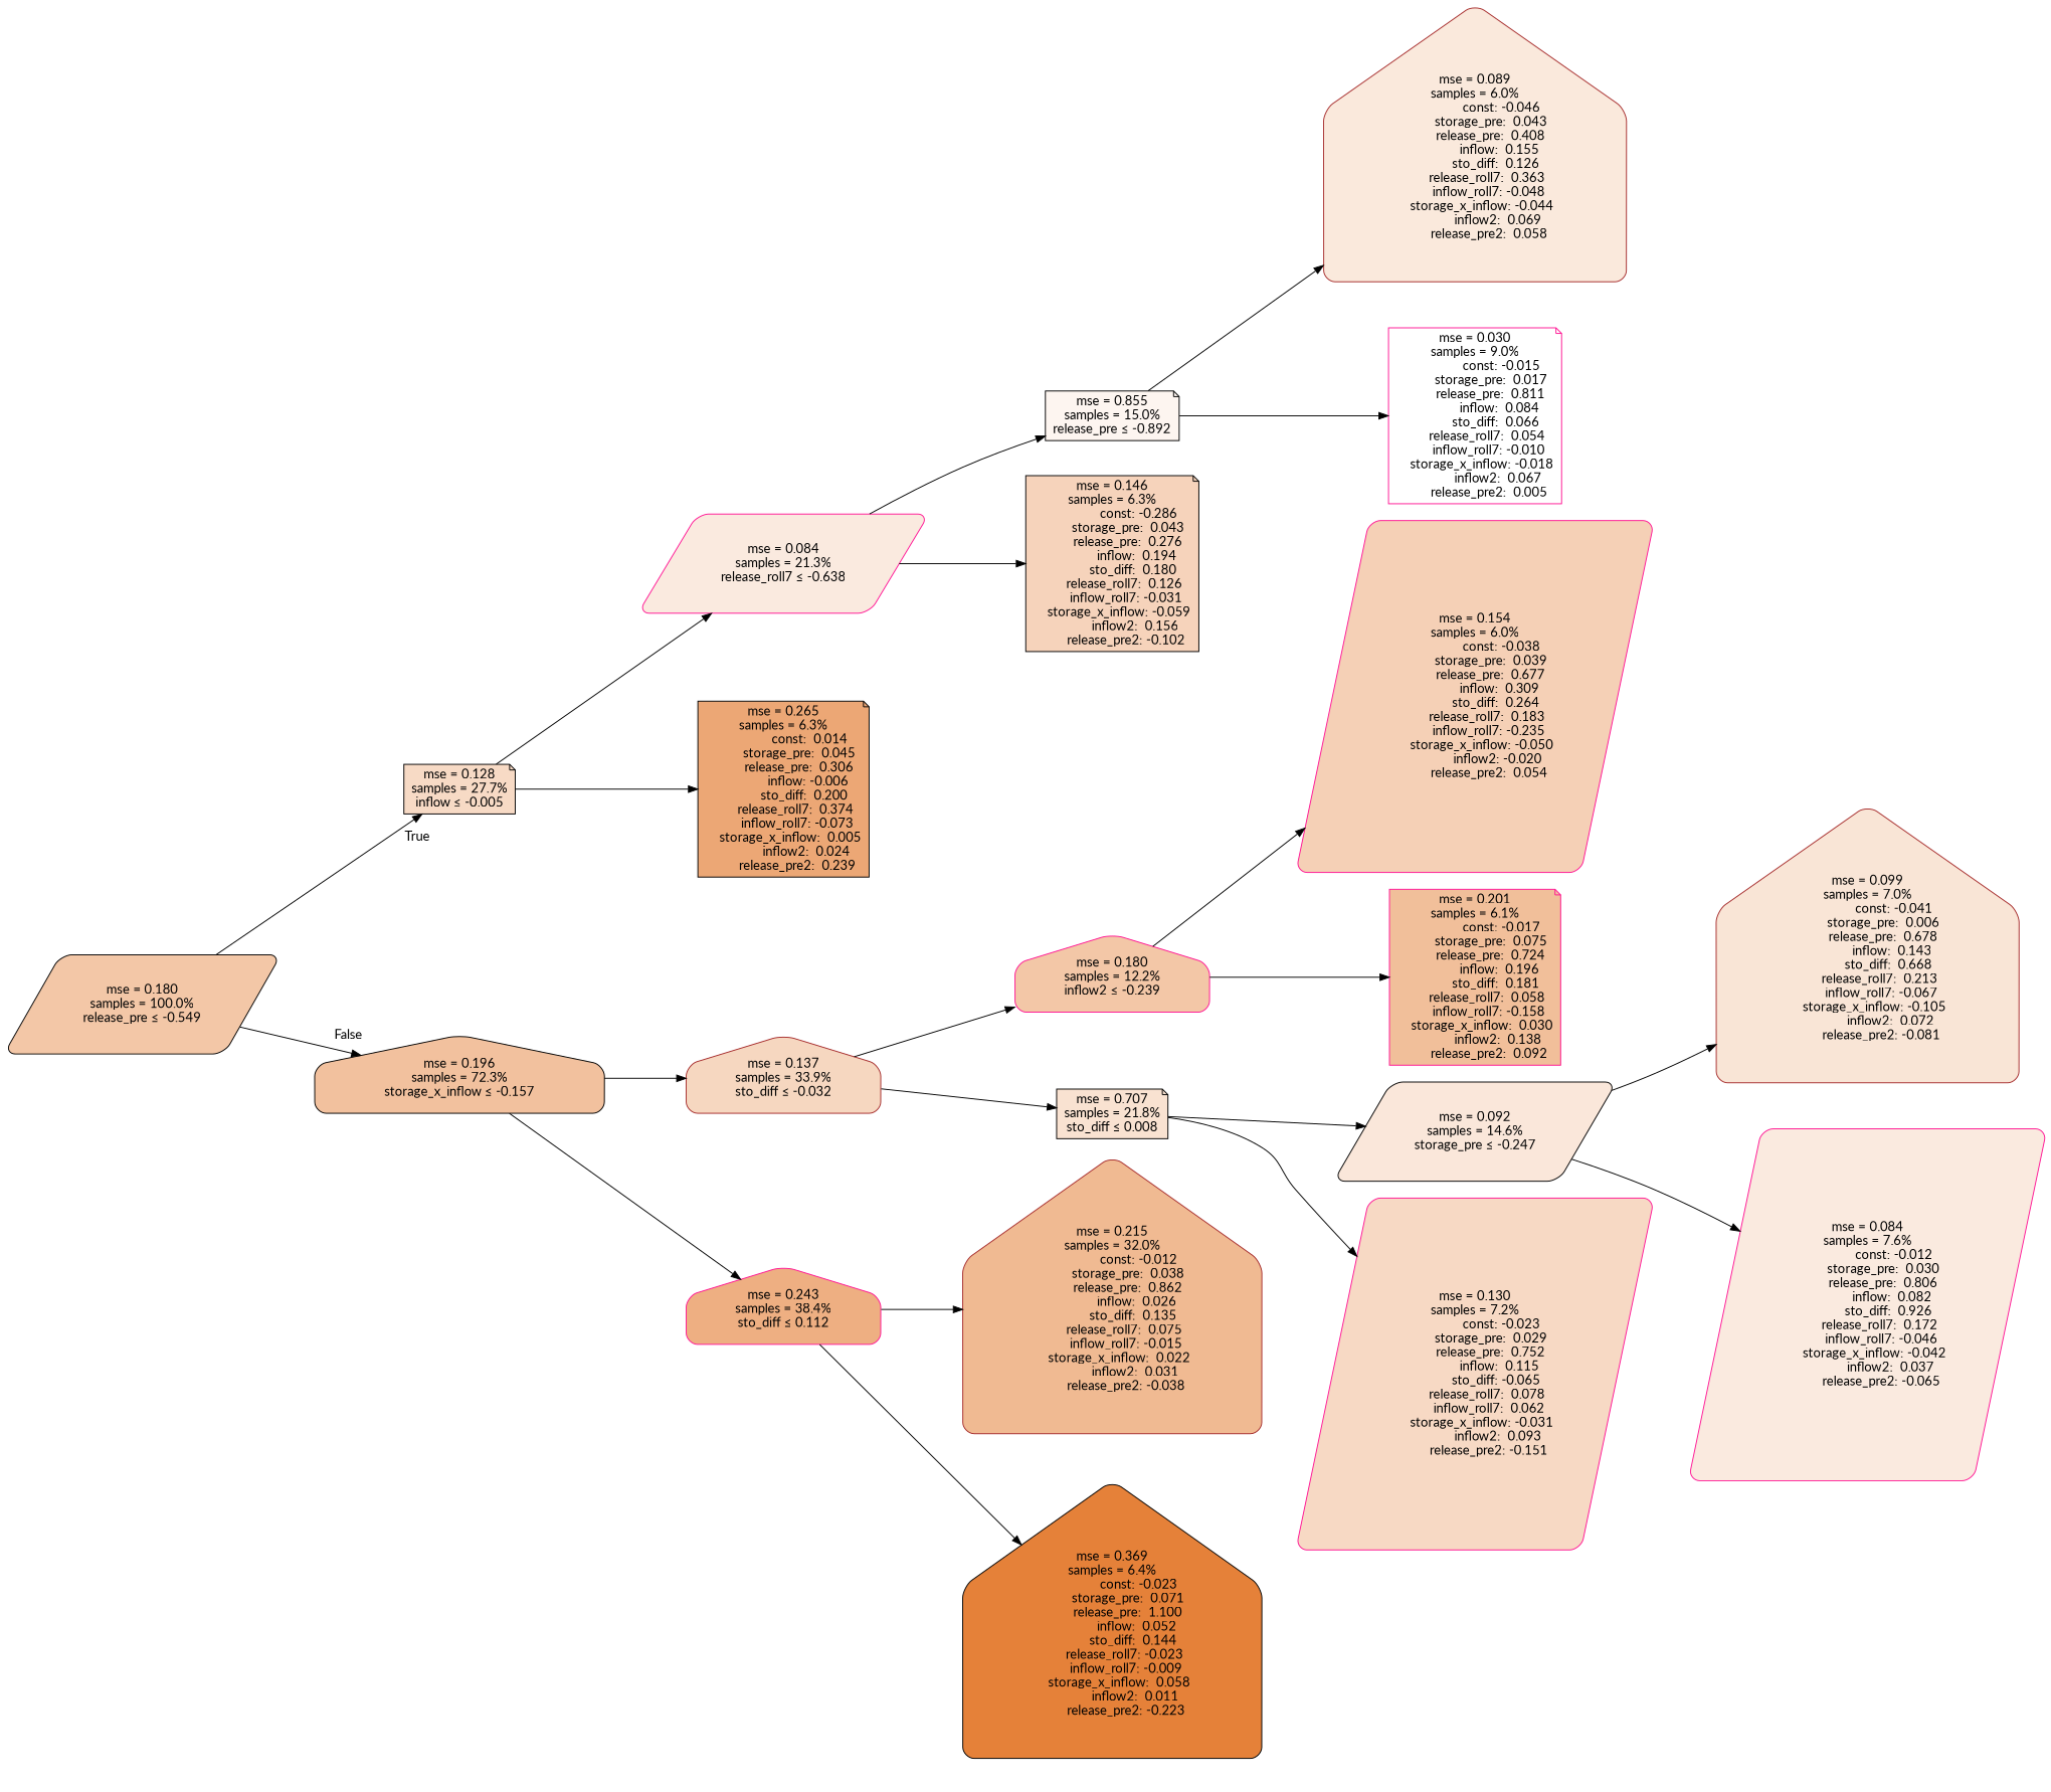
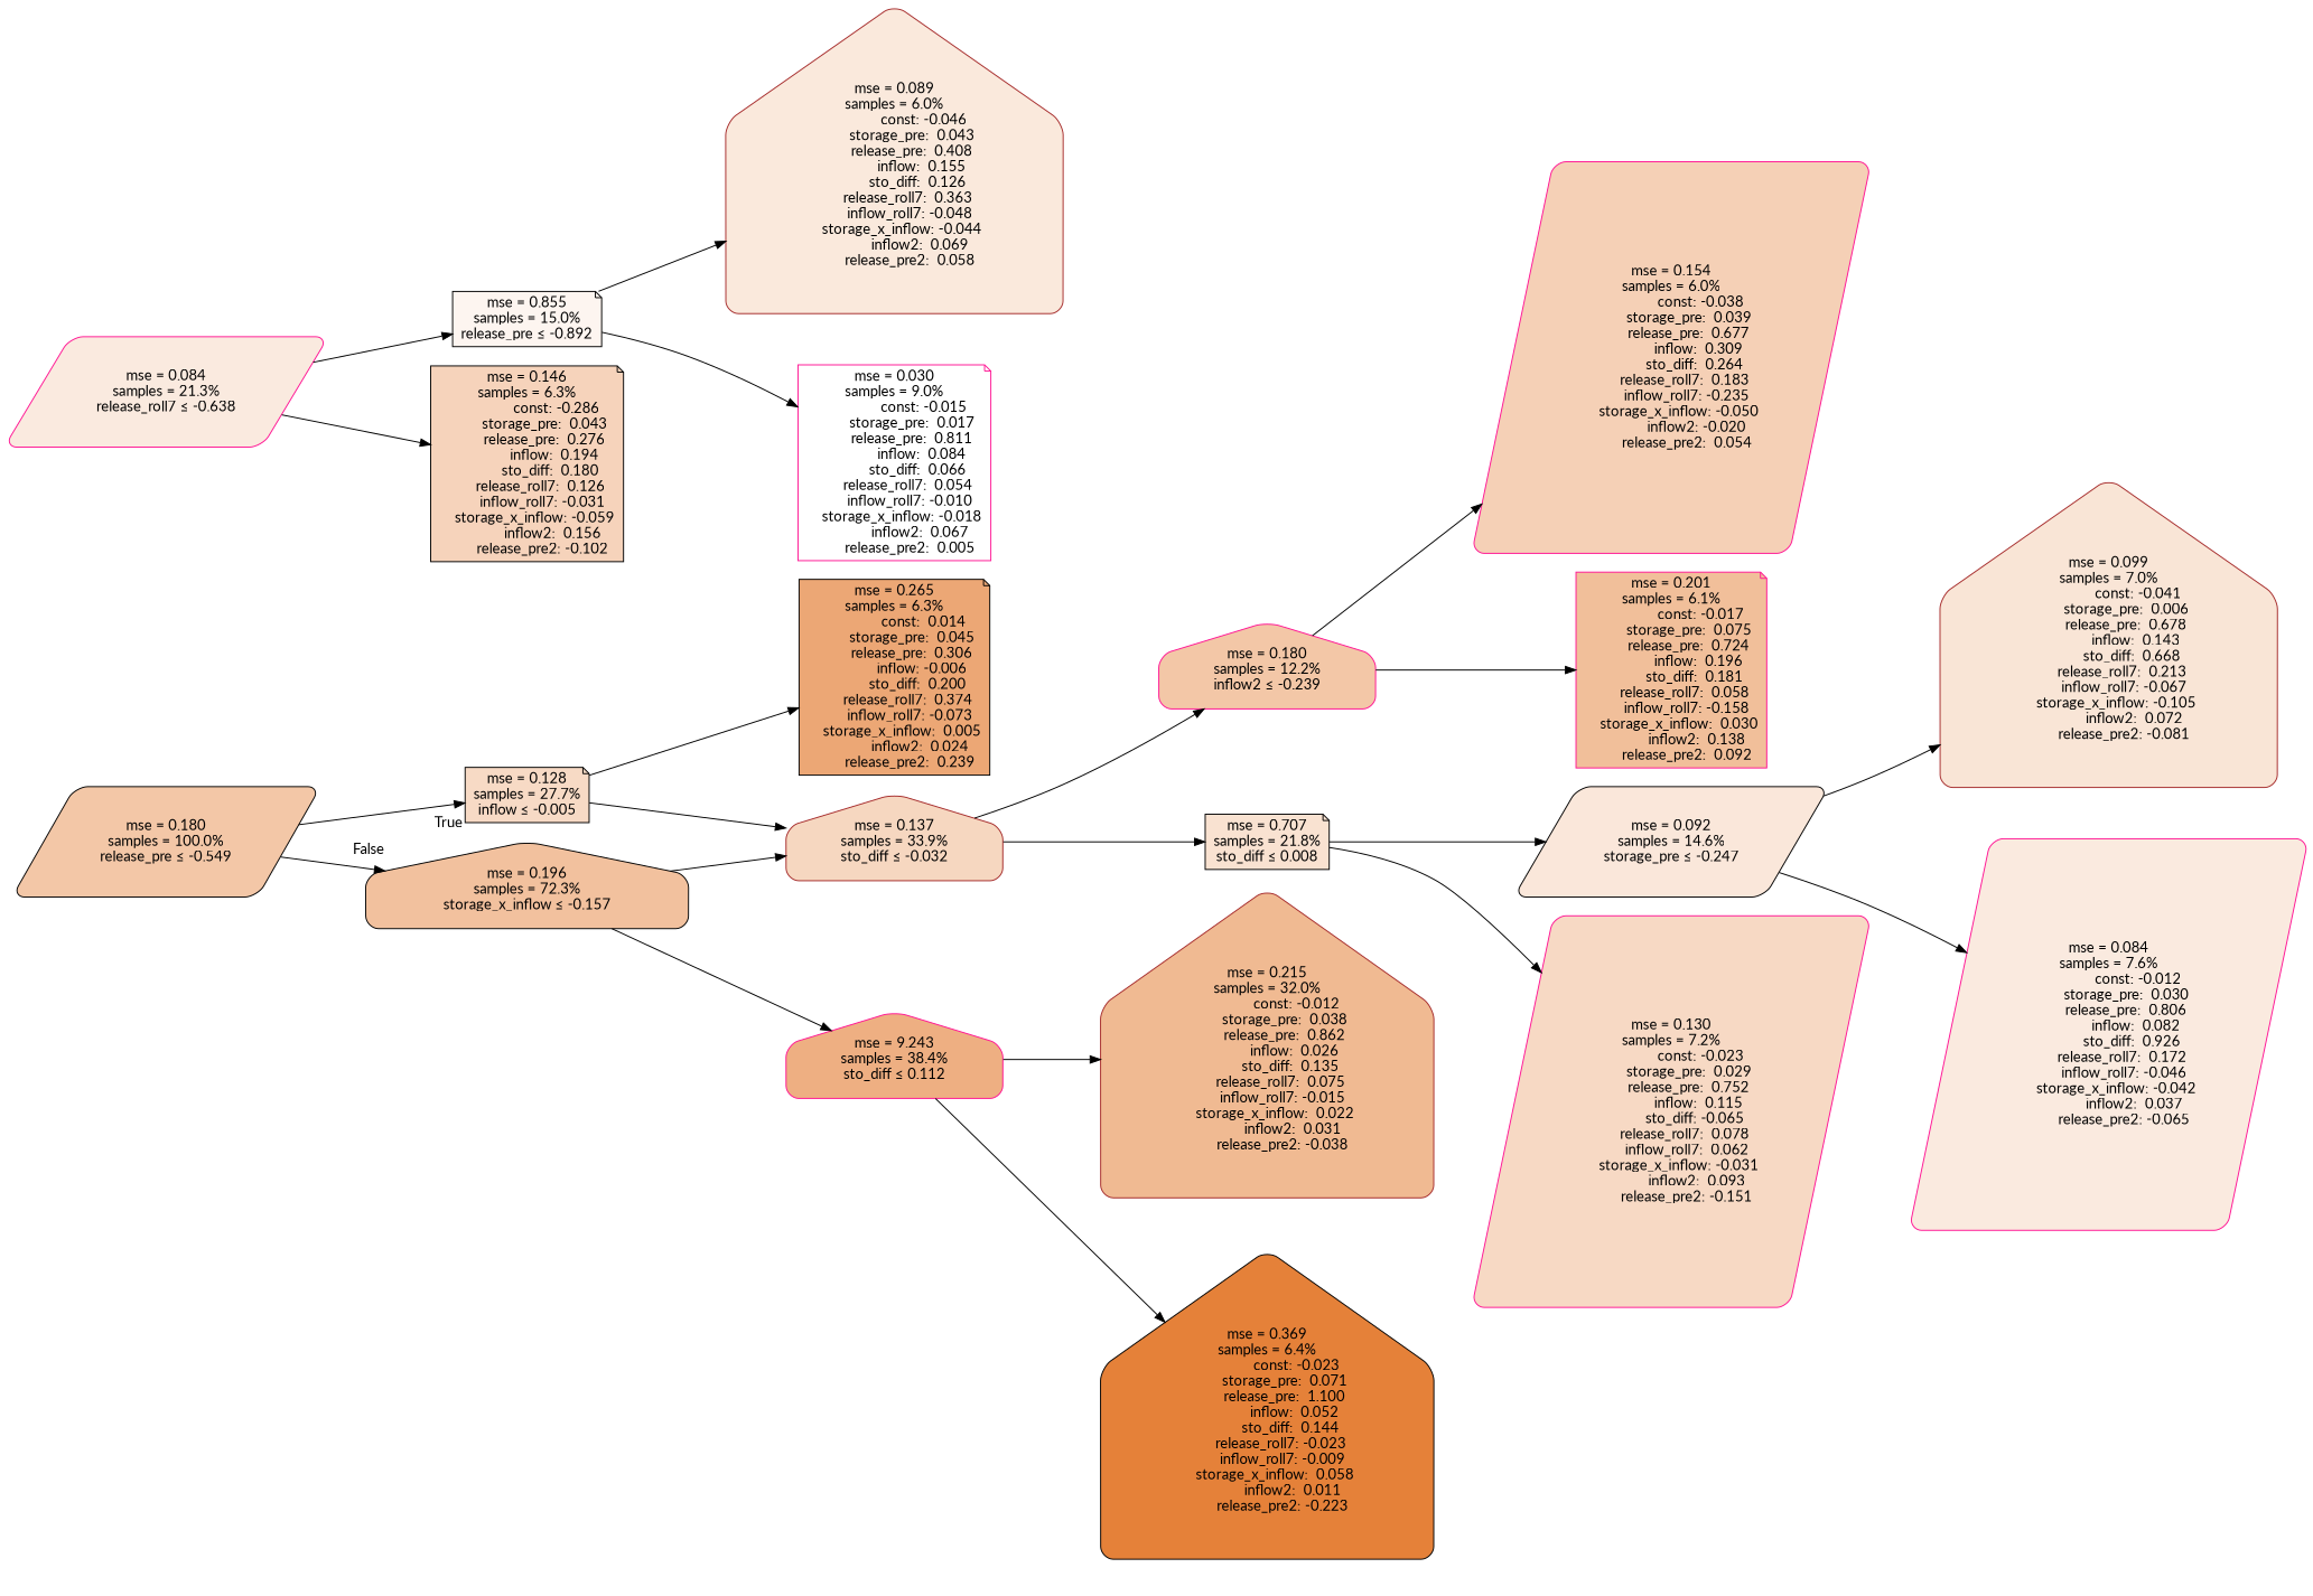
  digraph {
    fontname=Lato
    rankdir=LR
    node [color=black fillcolor="#f3c7a7" fontname=Lato shape=house style="filled, rounded"]
    edge [fontname=Lato]
    n1 [label="mse = 0.180\nsamples = 100.0%\nrelease_pre &le; -0.549" shape=parallelogram]
    n2 [fillcolor="#f7dac5" label="mse = 0.128\nsamples = 27.7%\ninflow &le; -0.005" shape=note]
    n3 [fillcolor="#f2c19e" label="mse = 0.196\nsamples = 72.3%\nstorage_x_inflow &le; -0.157"]
    n4 [color=deeppink fillcolor="#faeadf" label="mse = 0.084\nsamples = 21.3%\nrelease_roll7 &le; -0.638" shape=parallelogram]
    n5 [fillcolor="#eca775" label="mse = 0.265\nsamples = 6.3%\n               const:  0.014\n         storage_pre:  0.045\n         release_pre:  0.306\n              inflow: -0.006\n            sto_diff:  0.200\n       release_roll7:  0.374\n        inflow_roll7: -0.073\n    storage_x_inflow:  0.005\n             inflow2:  0.024\n        release_pre2:  0.239" shape=note]
    n6 [color=brown fillcolor="#f6d7c0" label="mse = 0.137\nsamples = 33.9%\nsto_diff &le; -0.032"]
-   n7 [color=deeppink fillcolor="#eeaf82" label="mse = 0.243\nsamples = 38.4%\nsto_diff &le; 0.112"]
+   n7 [color=deeppink fillcolor="#eeaf82" label="mse = 9.243\nsamples = 38.4%\nsto_diff &le; 0.112"]
    n8 [fillcolor="#fdf5f0" label="mse = 0.855\nsamples = 15.0%\nrelease_pre &le; -0.892" shape=note]
    n9 [fillcolor="#f6d3bb" label="mse = 0.146\nsamples = 6.3%\n               const: -0.286\n         storage_pre:  0.043\n         release_pre:  0.276\n              inflow:  0.194\n            sto_diff:  0.180\n       release_roll7:  0.126\n        inflow_roll7: -0.031\n    storage_x_inflow: -0.059\n             inflow2:  0.156\n        release_pre2: -0.102" shape=note]
    n10 [color=brown fillcolor="#fae9dc" label="mse = 0.089\nsamples = 6.0%\n               const: -0.046\n         storage_pre:  0.043\n         release_pre:  0.408\n              inflow:  0.155\n            sto_diff:  0.126\n       release_roll7:  0.363\n        inflow_roll7: -0.048\n    storage_x_inflow: -0.044\n             inflow2:  0.069\n        release_pre2:  0.058"]
    n11 [color=deeppink fillcolor="#ffffff" label="mse = 0.030\nsamples = 9.0%\n               const: -0.015\n         storage_pre:  0.017\n         release_pre:  0.811\n              inflow:  0.084\n            sto_diff:  0.066\n       release_roll7:  0.054\n        inflow_roll7: -0.010\n    storage_x_inflow: -0.018\n             inflow2:  0.067\n        release_pre2:  0.005" shape=note]
    n12 [color=deeppink label="mse = 0.180\nsamples = 12.2%\ninflow2 &le; -0.239"]
    n13 [fillcolor="#f9e2d1" label="mse = 0.707\nsamples = 21.8%\nsto_diff &le; 0.008" shape=note]
    n14 [color=brown fillcolor="#f0ba92" label="mse = 0.215\nsamples = 32.0%\n               const: -0.012\n         storage_pre:  0.038\n         release_pre:  0.862\n              inflow:  0.026\n            sto_diff:  0.135\n       release_roll7:  0.075\n        inflow_roll7: -0.015\n    storage_x_inflow:  0.022\n             inflow2:  0.031\n        release_pre2: -0.038"]
    n15 [fillcolor="#e58139" label="mse = 0.369\nsamples = 6.4%\n               const: -0.023\n         storage_pre:  0.071\n         release_pre:  1.100\n              inflow:  0.052\n            sto_diff:  0.144\n       release_roll7: -0.023\n        inflow_roll7: -0.009\n    storage_x_inflow:  0.058\n             inflow2:  0.011\n        release_pre2: -0.223"]
    n16 [color=deeppink fillcolor="#f5d0b6" label="mse = 0.154\nsamples = 6.0%\n               const: -0.038\n         storage_pre:  0.039\n         release_pre:  0.677\n              inflow:  0.309\n            sto_diff:  0.264\n       release_roll7:  0.183\n        inflow_roll7: -0.235\n    storage_x_inflow: -0.050\n             inflow2: -0.020\n        release_pre2:  0.054" shape=parallelogram]
    n17 [color=deeppink fillcolor="#f1bf9a" label="mse = 0.201\nsamples = 6.1%\n               const: -0.017\n         storage_pre:  0.075\n         release_pre:  0.724\n              inflow:  0.196\n            sto_diff:  0.181\n       release_roll7:  0.058\n        inflow_roll7: -0.158\n    storage_x_inflow:  0.030\n             inflow2:  0.138\n        release_pre2:  0.092" shape=note]
    n18 [fillcolor="#fae7da" label="mse = 0.092\nsamples = 14.6%\nstorage_pre &le; -0.247" shape=parallelogram]
    n19 [color=deeppink fillcolor="#f7d9c4" label="mse = 0.130\nsamples = 7.2%\n               const: -0.023\n         storage_pre:  0.029\n         release_pre:  0.752\n              inflow:  0.115\n            sto_diff: -0.065\n       release_roll7:  0.078\n        inflow_roll7:  0.062\n    storage_x_inflow: -0.031\n             inflow2:  0.093\n        release_pre2: -0.151" shape=parallelogram]
    n20 [color=brown fillcolor="#f9e5d6" label="mse = 0.099\nsamples = 7.0%\n               const: -0.041\n         storage_pre:  0.006\n         release_pre:  0.678\n              inflow:  0.143\n            sto_diff:  0.668\n       release_roll7:  0.213\n        inflow_roll7: -0.067\n    storage_x_inflow: -0.105\n             inflow2:  0.072\n        release_pre2: -0.081"]
    n21 [color=deeppink fillcolor="#faeadf" label="mse = 0.084\nsamples = 7.6%\n               const: -0.012\n         storage_pre:  0.030\n         release_pre:  0.806\n              inflow:  0.082\n            sto_diff:  0.926\n       release_roll7:  0.172\n        inflow_roll7: -0.046\n    storage_x_inflow: -0.042\n             inflow2:  0.037\n        release_pre2: -0.065" shape=parallelogram]
    n1 -> n2 [headlabel=True labelangle=45 labeldistance=2.5]
    n1 -> n3 [headlabel=False labelangle=-45 labeldistance=2.5]
-   n2 -> n4
+   n2 -> n6
    n2 -> n5
    n3 -> n6
    n3 -> n7
    n4 -> n8
    n4 -> n9
    n6 -> n12
    n6 -> n13
    n7 -> n14
    n7 -> n15
    n8 -> n10
    n8 -> n11
    n12 -> n16
    n12 -> n17
    n13 -> n18
    n13 -> n19
    n18 -> n20
    n18 -> n21
  }
